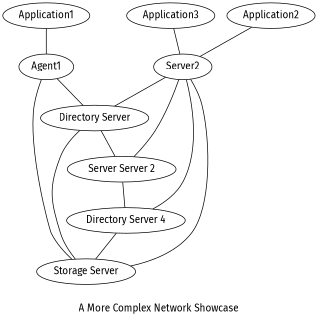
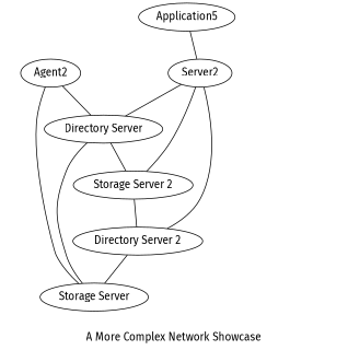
  graph {
    fontname="Fira Sans"
    label="A More Complex Network Showcase"
    node [fontname="Fira Sans"]
    edge [fontname="Fira Sans"]
-   Application1
-   Agent1
+   Agent1 [label=Agent2]
    "Directory Server"
-   "Storage Server 2" [label="Server Server 2"]
-   "Directory Server 2" [label="Directory Server 4"]
+   "Storage Server 2"
+   "Directory Server 2"
    "Storage Server"
    n7 [label=Server2]
-   Application2
-   Application3
-   Application1 -- Agent1
+   Application3 [label=Application5]
    Agent1 -- "Directory Server"
    "Directory Server" -- "Storage Server 2"
    "Storage Server 2" -- "Directory Server 2"
    "Directory Server 2" -- "Storage Server"
    "Storage Server" -- Agent1
    "Storage Server" -- "Directory Server"
    n7 -- "Directory Server"
    n7 -- "Storage Server 2"
    n7 -- "Directory Server 2"
-   n7 -- "Storage Server"
-   Application2 -- n7
    Application3 -- n7
  }
